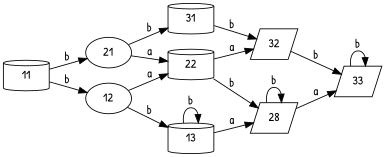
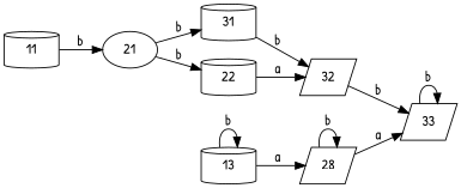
  digraph {
    fontname="Patrick Hand"
    rankdir=LR
    node [fontname="Patrick Hand" shape=cylinder]
    edge [fontname="Patrick Hand"]
    n1 [label=11]
    n2 [label=21 shape=ellipse]
-   n3 [label=12 shape=ellipse]
    n4 [label=31]
    n5 [label=22]
    n6 [label=13]
    n7 [label=32 shape=parallelogram]
    n8 [label=28 shape=parallelogram]
    n9 [label=33 shape=parallelogram]
    n1 -> n2 [label=b]
-   n1 -> n3 [label=b]
    n2 -> n4 [label=b]
-   n2 -> n5 [label=a]
-   n3 -> n5 [label=a]
-   n3 -> n6 [label=b]
+   n2 -> n5 [label=b]
    n4 -> n7 [label=b]
    n5 -> n7 [label=a]
-   n5 -> n8 [label=b]
    n6 -> n6 [label=b]
    n6 -> n8 [label=a]
    n7 -> n9 [label=b]
    n8 -> n8 [label=b]
    n8 -> n9 [label=a]
    n9 -> n9 [label=b]
  }
